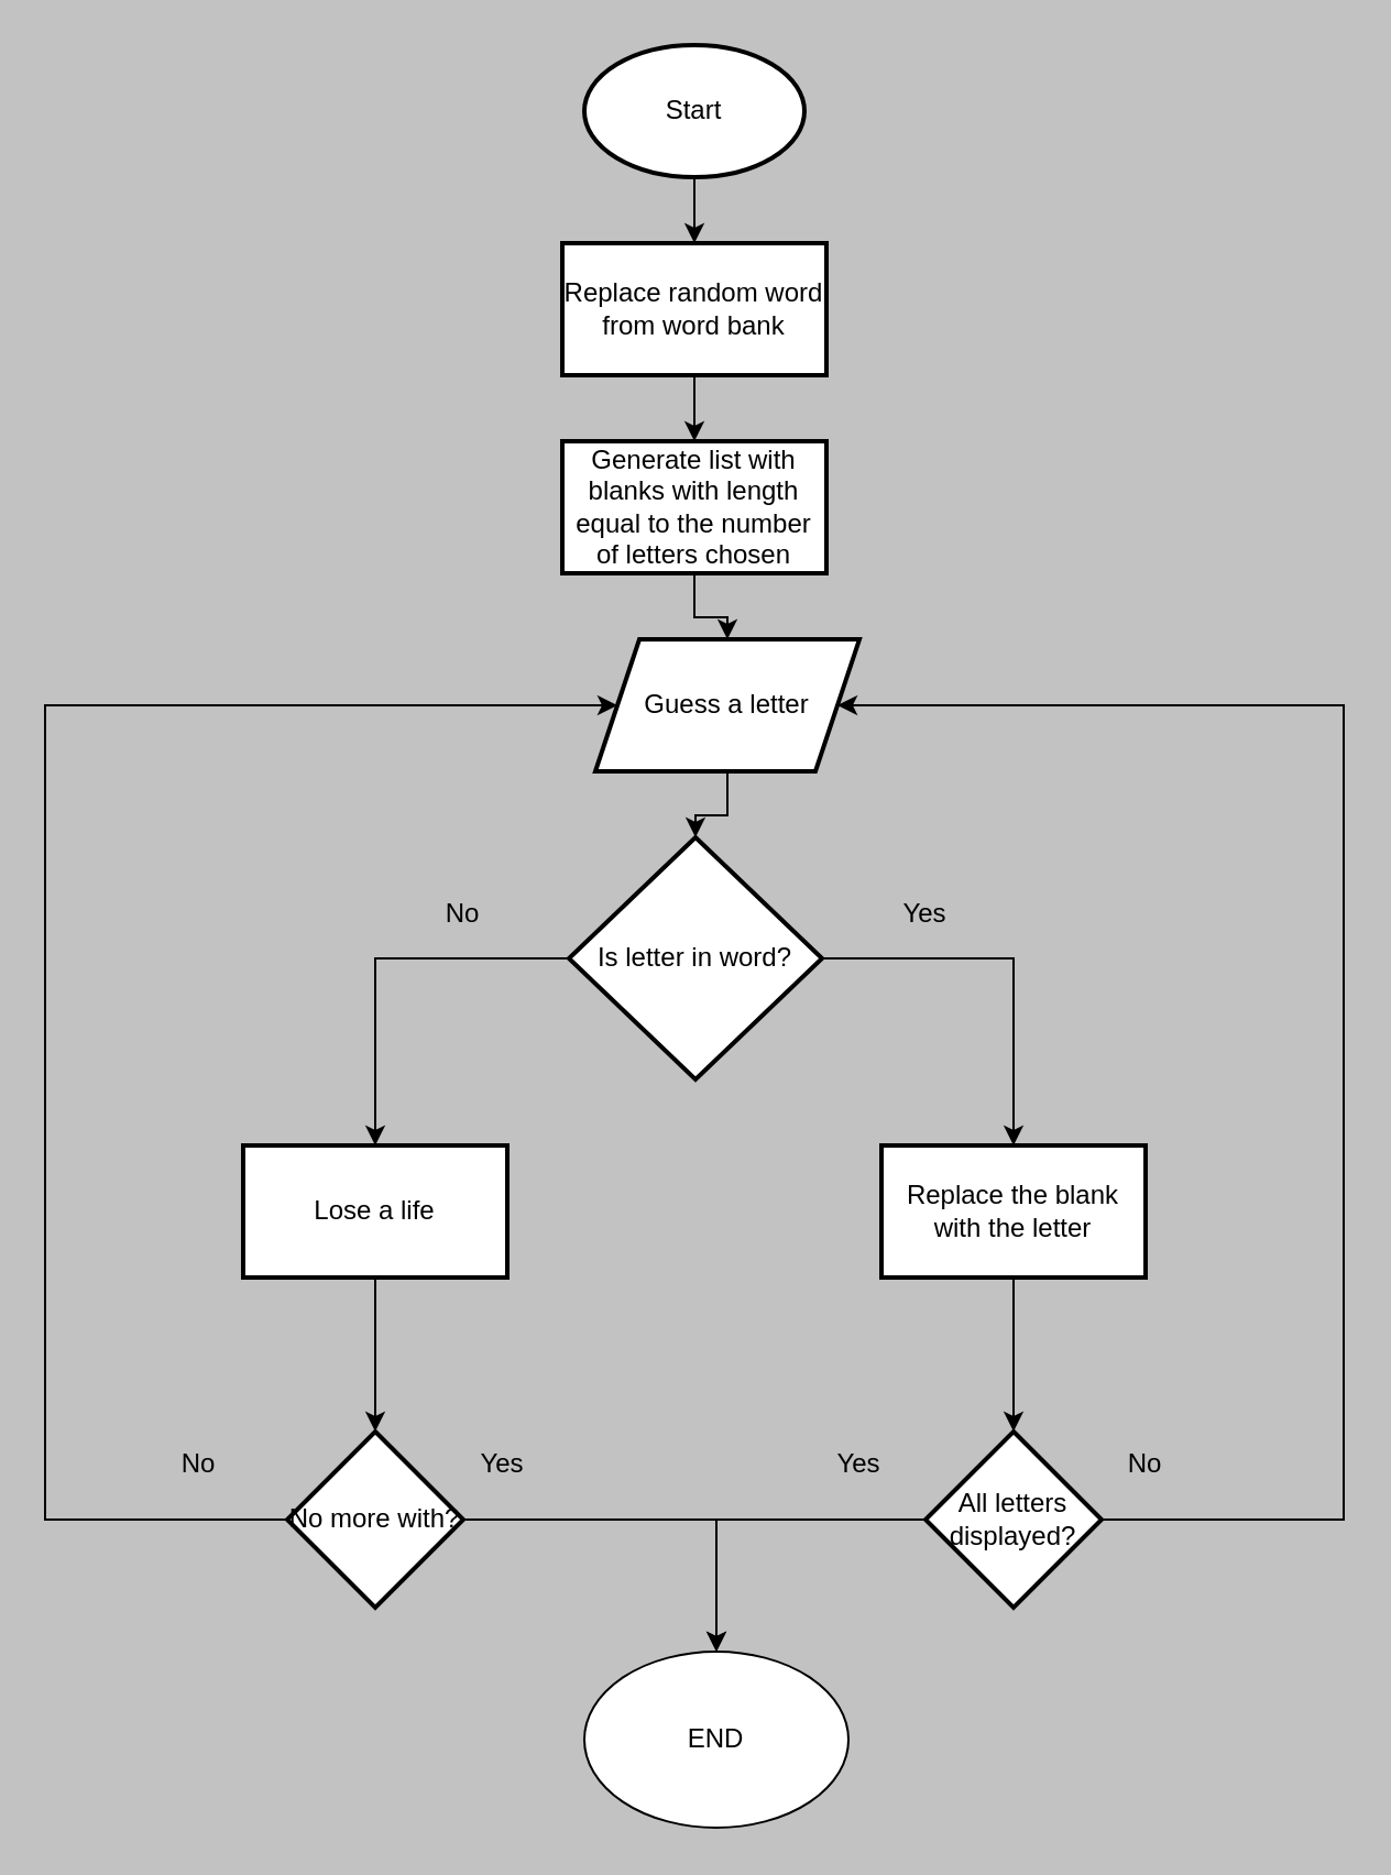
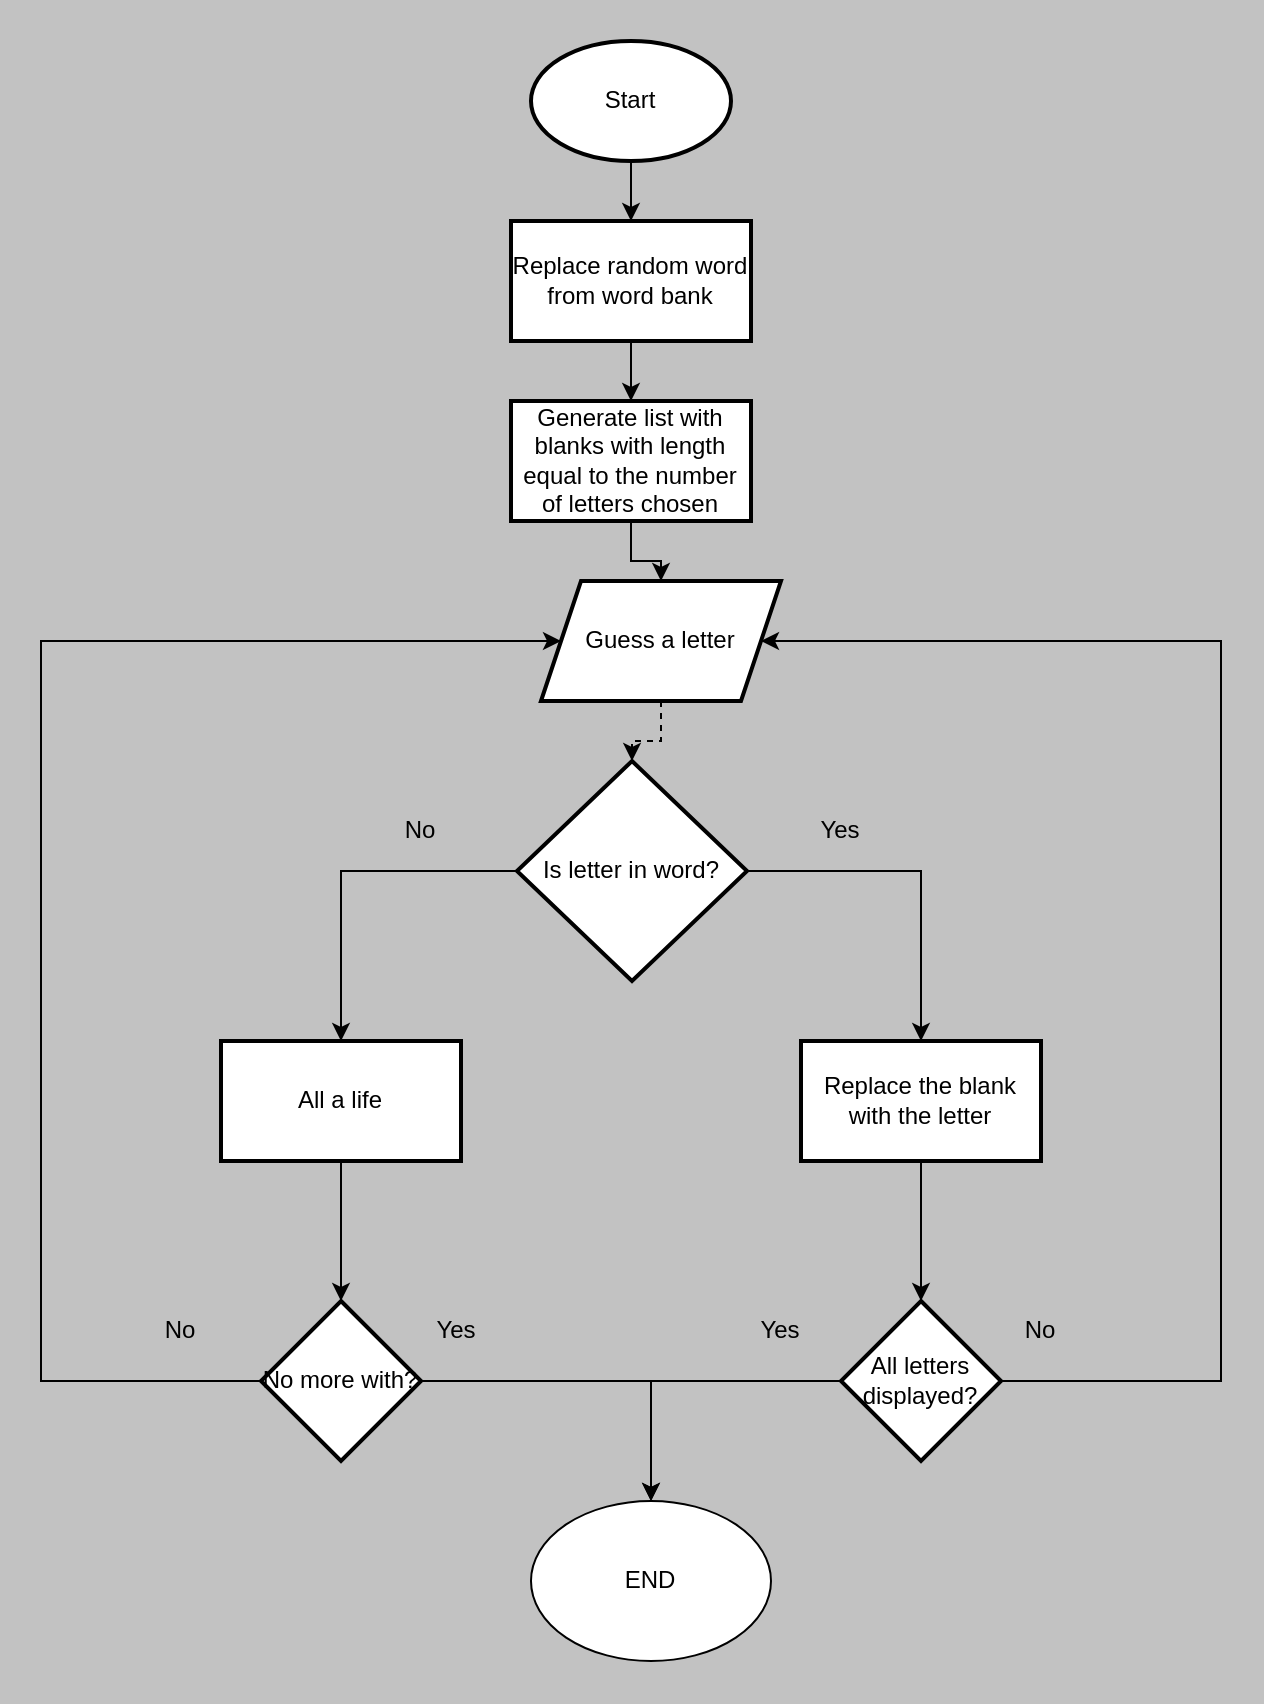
  <mxCell id="0" />
  <mxCell id="1" parent="0" />
  <mxCell id="2" value="" style="edgeStyle=orthogonalEdgeStyle;rounded=0;orthogonalLoop=1;jettySize=auto;html=1;" edge="1" parent="1" source="3" target="5"><mxGeometry relative="1" as="geometry" /></mxCell>
  <mxCell id="3" value="Start" style="strokeWidth=2;html=1;shape=mxgraph.flowchart.start_1;whiteSpace=wrap;" vertex="1" parent="1"><mxGeometry x="265" y="20" width="100" height="60" as="geometry" /></mxCell>
  <mxCell id="4" value="" style="edgeStyle=orthogonalEdgeStyle;rounded=0;orthogonalLoop=1;jettySize=auto;html=1;" edge="1" parent="1" source="5" target="7"><mxGeometry relative="1" as="geometry" /></mxCell>
  <mxCell id="5" value="Replace random word from word bank" style="whiteSpace=wrap;html=1;strokeWidth=2;" vertex="1" parent="1"><mxGeometry x="255" y="110" width="120" height="60" as="geometry" /></mxCell>
  <mxCell id="6" value="" style="edgeStyle=orthogonalEdgeStyle;rounded=0;orthogonalLoop=1;jettySize=auto;html=1;" edge="1" parent="1" source="7" target="9"><mxGeometry relative="1" as="geometry" /></mxCell>
  <mxCell id="7" value="Generate list with blanks with length equal to the number of letters chosen" style="whiteSpace=wrap;html=1;strokeWidth=2;" vertex="1" parent="1"><mxGeometry x="255" y="200" width="120" height="60" as="geometry" /></mxCell>
- <mxCell id="8" value="" style="edgeStyle=orthogonalEdgeStyle;rounded=0;orthogonalLoop=1;jettySize=auto;html=1;" edge="1" parent="1" source="9" target="12"><mxGeometry relative="1" as="geometry" /></mxCell>
+ <mxCell id="8" value="" style="edgeStyle=orthogonalEdgeStyle;rounded=0;orthogonalLoop=1;jettySize=auto;html=1;dashed=1;" edge="1" parent="1" source="9" target="12"><mxGeometry relative="1" as="geometry" /></mxCell>
  <mxCell id="9" value="Guess a letter" style="shape=parallelogram;perimeter=parallelogramPerimeter;whiteSpace=wrap;html=1;fixedSize=1;strokeWidth=2;" vertex="1" parent="1"><mxGeometry x="270" y="290" width="120" height="60" as="geometry" /></mxCell>
  <mxCell id="10" value="" style="edgeStyle=orthogonalEdgeStyle;rounded=0;orthogonalLoop=1;jettySize=auto;html=1;" edge="1" parent="1" source="12" target="16"><mxGeometry relative="1" as="geometry" /></mxCell>
  <mxCell id="11" value="" style="edgeStyle=orthogonalEdgeStyle;rounded=0;orthogonalLoop=1;jettySize=auto;html=1;" edge="1" parent="1" source="12" target="18"><mxGeometry relative="1" as="geometry" /></mxCell>
  <mxCell id="12" value="Is letter in word?" style="rhombus;whiteSpace=wrap;html=1;strokeWidth=2;" vertex="1" parent="1"><mxGeometry x="258" y="380" width="115" height="110" as="geometry" /></mxCell>
  <mxCell id="13" value="Yes" style="text;html=1;strokeColor=none;fillColor=none;align=center;verticalAlign=middle;whiteSpace=wrap;rounded=0;" vertex="1" parent="1"><mxGeometry x="390" y="400" width="60" height="30" as="geometry" /></mxCell>
  <mxCell id="14" value="No" style="text;html=1;strokeColor=none;fillColor=none;align=center;verticalAlign=middle;whiteSpace=wrap;rounded=0;" vertex="1" parent="1"><mxGeometry x="180" y="400" width="60" height="30" as="geometry" /></mxCell>
  <mxCell id="15" value="" style="edgeStyle=orthogonalEdgeStyle;rounded=0;orthogonalLoop=1;jettySize=auto;html=1;" edge="1" parent="1" source="16" target="21"><mxGeometry relative="1" as="geometry" /></mxCell>
  <mxCell id="16" value="Replace the blank with the letter" style="whiteSpace=wrap;html=1;strokeWidth=2;" vertex="1" parent="1"><mxGeometry x="400" y="520" width="120" height="60" as="geometry" /></mxCell>
  <mxCell id="17" value="" style="edgeStyle=orthogonalEdgeStyle;rounded=0;orthogonalLoop=1;jettySize=auto;html=1;" edge="1" parent="1" source="18" target="24"><mxGeometry relative="1" as="geometry" /></mxCell>
- <mxCell id="18" value="Lose a life" style="whiteSpace=wrap;html=1;strokeWidth=2;" vertex="1" parent="1"><mxGeometry x="110" y="520" width="120" height="60" as="geometry" /></mxCell>
+ <mxCell id="18" value="All a life" style="whiteSpace=wrap;html=1;strokeWidth=2;" vertex="1" parent="1"><mxGeometry x="110" y="520" width="120" height="60" as="geometry" /></mxCell>
  <mxCell id="19" style="edgeStyle=orthogonalEdgeStyle;rounded=0;orthogonalLoop=1;jettySize=auto;html=1;" edge="1" parent="1" source="21" target="25"><mxGeometry relative="1" as="geometry" /></mxCell>
  <mxCell id="20" style="edgeStyle=orthogonalEdgeStyle;rounded=0;orthogonalLoop=1;jettySize=auto;html=1;entryX=1;entryY=0.5;entryDx=0;entryDy=0;" edge="1" parent="1" source="21" target="9"><mxGeometry relative="1" as="geometry"><Array as="points"><mxPoint x="610" y="690" /><mxPoint x="610" y="320" /></Array></mxGeometry></mxCell>
  <mxCell id="21" value="All letters displayed?" style="rhombus;whiteSpace=wrap;html=1;strokeWidth=2;" vertex="1" parent="1"><mxGeometry x="420" y="650" width="80" height="80" as="geometry" /></mxCell>
  <mxCell id="22" style="edgeStyle=orthogonalEdgeStyle;rounded=0;orthogonalLoop=1;jettySize=auto;html=1;entryX=0;entryY=0.5;entryDx=0;entryDy=0;" edge="1" parent="1" source="24" target="9"><mxGeometry relative="1" as="geometry"><mxPoint x="30" y="310" as="targetPoint" /><Array as="points"><mxPoint x="20" y="690" /><mxPoint x="20" y="320" /></Array></mxGeometry></mxCell>
  <mxCell id="23" style="edgeStyle=orthogonalEdgeStyle;rounded=0;orthogonalLoop=1;jettySize=auto;html=1;entryX=0.5;entryY=0;entryDx=0;entryDy=0;" edge="1" parent="1" source="24" target="25"><mxGeometry relative="1" as="geometry"><mxPoint x="330" y="690" as="targetPoint" /></mxGeometry></mxCell>
  <mxCell id="24" value="No more with?" style="rhombus;whiteSpace=wrap;html=1;strokeWidth=2;" vertex="1" parent="1"><mxGeometry x="130" y="650" width="80" height="80" as="geometry" /></mxCell>
  <mxCell id="25" value="END" style="ellipse;whiteSpace=wrap;html=1;" vertex="1" parent="1"><mxGeometry x="265" y="750" width="120" height="80" as="geometry" /></mxCell>
  <mxCell id="26" value="Yes" style="text;html=1;strokeColor=none;fillColor=none;align=center;verticalAlign=middle;whiteSpace=wrap;rounded=0;" vertex="1" parent="1"><mxGeometry x="360" y="650" width="60" height="30" as="geometry" /></mxCell>
  <mxCell id="27" value="Yes" style="text;html=1;strokeColor=none;fillColor=none;align=center;verticalAlign=middle;whiteSpace=wrap;rounded=0;" vertex="1" parent="1"><mxGeometry x="198" y="650" width="60" height="30" as="geometry" /></mxCell>
  <mxCell id="28" value="No" style="text;html=1;strokeColor=none;fillColor=none;align=center;verticalAlign=middle;whiteSpace=wrap;rounded=0;" vertex="1" parent="1"><mxGeometry x="60" y="650" width="60" height="30" as="geometry" /></mxCell>
  <mxCell id="29" value="No" style="text;html=1;strokeColor=none;fillColor=none;align=center;verticalAlign=middle;whiteSpace=wrap;rounded=0;" vertex="1" parent="1"><mxGeometry x="490" y="650" width="60" height="30" as="geometry" /></mxCell>
